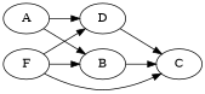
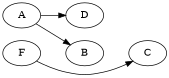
  digraph {
    rankdir=LR
    A
    B
    D
    C
    F
    A -> B
    A -> D
-   B -> C
-   D -> C
-   F -> B
-   F -> D
    F -> C
  }
